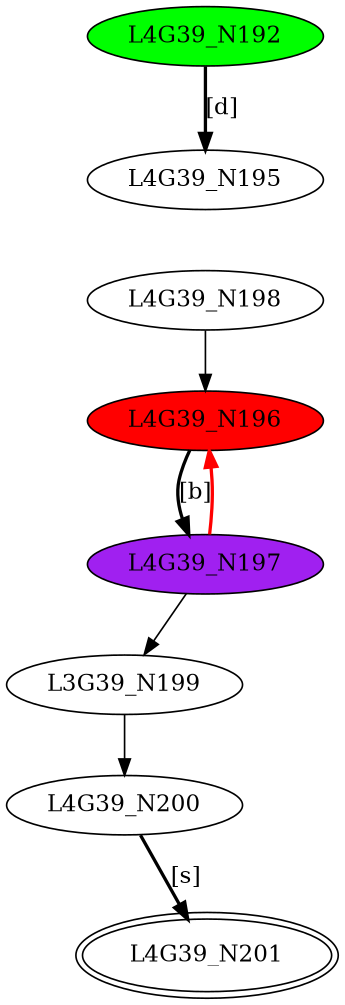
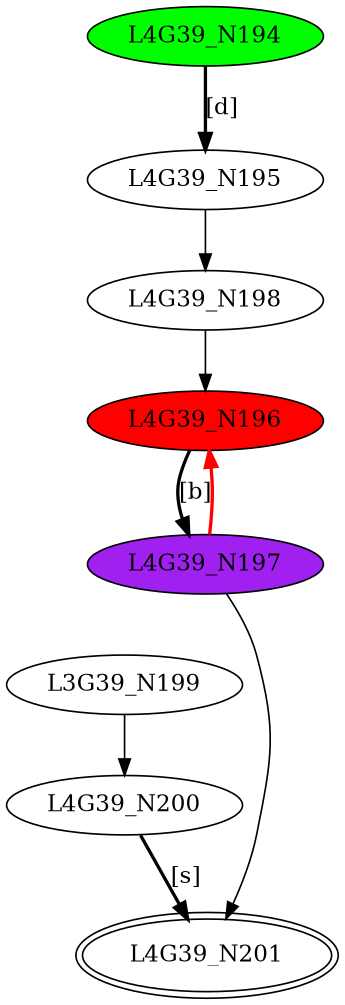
  digraph {
-   L4G39_N194 [fillcolor=green style=filled label=L4G39_N192]
+   L4G39_N194 [fillcolor=green style=filled]
    L4G39_N195
    L4G39_N198
    L4G39_N196 [fillcolor=red style=filled]
    L4G39_N197 [fillcolor=purple style=filled]
    n6 [label=L3G39_N199]
    L4G39_N200
    L4G39_N201 [peripheries=2]
    L4G39_N194 -> L4G39_N195 [label="[d]" style=bold]
+   L4G39_N195 -> L4G39_N198
    L4G39_N198 -> L4G39_N196
    L4G39_N196 -> L4G39_N197 [label="[b]" style=bold]
    L4G39_N197 -> L4G39_N196 [color=red style=bold]
-   L4G39_N197 -> n6
+   L4G39_N197 -> L4G39_N201
    n6 -> L4G39_N200
    L4G39_N200 -> L4G39_N201 [label="[s]" style=bold]
  }
